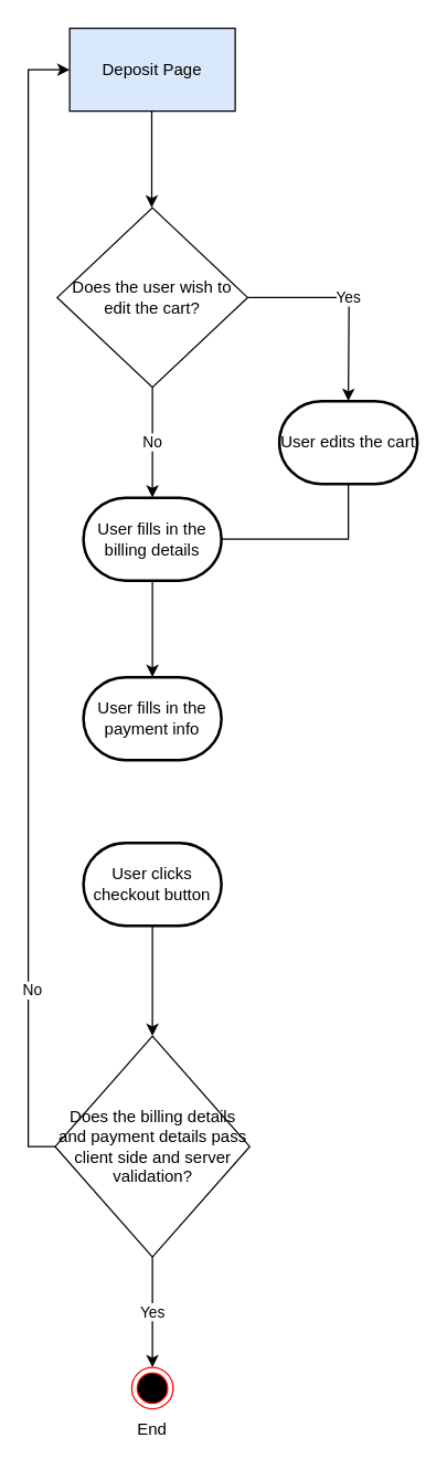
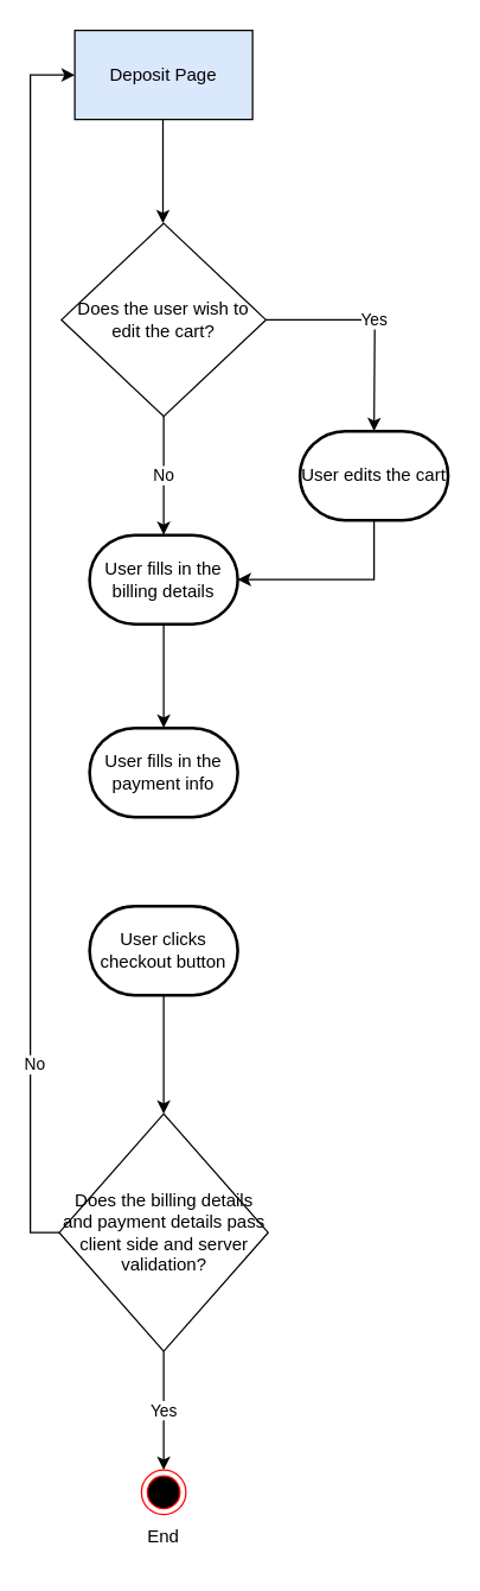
  <mxCell id="0" />
  <mxCell id="1" parent="0" />
  <mxCell id="2" style="edgeStyle=orthogonalEdgeStyle;rounded=0;orthogonalLoop=1;jettySize=auto;html=1;entryX=0.5;entryY=0;entryDx=0;entryDy=0;entryPerimeter=0;" edge="1" parent="1" source="3"><mxGeometry relative="1" as="geometry"><mxPoint x="109.5" y="150" as="targetPoint" /></mxGeometry></mxCell>
  <mxCell id="3" value="Deposit Page" style="rounded=0;whiteSpace=wrap;html=1;fillColor=#dae8fc;" vertex="1" parent="1"><mxGeometry x="50" y="20" width="120" height="60" as="geometry" /></mxCell>
  <mxCell id="4" value="No" style="edgeStyle=orthogonalEdgeStyle;rounded=0;orthogonalLoop=1;jettySize=auto;html=1;" edge="1" parent="1" source="6"><mxGeometry relative="1" as="geometry"><mxPoint x="110" y="360" as="targetPoint" /></mxGeometry></mxCell>
  <mxCell id="5" value="Yes" style="edgeStyle=orthogonalEdgeStyle;rounded=0;orthogonalLoop=1;jettySize=auto;html=1;" edge="1" parent="1" source="6"><mxGeometry relative="1" as="geometry"><mxPoint x="252" y="290" as="targetPoint" /></mxGeometry></mxCell>
  <mxCell id="6" value="&lt;div style=&quot;&quot;&gt;&lt;span style=&quot;background-color: initial;&quot;&gt;Does the user wish to edit the cart?&lt;/span&gt;&lt;/div&gt;" style="rhombus;whiteSpace=wrap;html=1;align=center;" vertex="1" parent="1"><mxGeometry x="41" y="150" width="138" height="130" as="geometry" /></mxCell>
  <mxCell id="7" style="edgeStyle=orthogonalEdgeStyle;rounded=0;orthogonalLoop=1;jettySize=auto;html=1;" edge="1" parent="1" source="8" target="9"><mxGeometry relative="1" as="geometry" /></mxCell>
  <mxCell id="8" value="User fills in the billing details" style="strokeWidth=2;html=1;shape=mxgraph.flowchart.terminator;whiteSpace=wrap;" vertex="1" parent="1"><mxGeometry x="60" y="360" width="100" height="60" as="geometry" /></mxCell>
  <mxCell id="9" value="User fills in the payment info" style="strokeWidth=2;html=1;shape=mxgraph.flowchart.terminator;whiteSpace=wrap;" vertex="1" parent="1"><mxGeometry x="60" y="490" width="100" height="60" as="geometry" /></mxCell>
  <mxCell id="10" style="edgeStyle=orthogonalEdgeStyle;rounded=0;orthogonalLoop=1;jettySize=auto;html=1;entryX=0;entryY=0.5;entryDx=0;entryDy=0;exitX=0;exitY=0.5;exitDx=0;exitDy=0;" edge="1" parent="1" source="13" target="3"><mxGeometry relative="1" as="geometry"><Array as="points"><mxPoint x="20" y="830" /><mxPoint x="20" y="50" /></Array></mxGeometry></mxCell>
  <mxCell id="11" value="No" style="edgeLabel;html=1;align=center;verticalAlign=middle;resizable=0;points=[];" vertex="1" connectable="0" parent="10"><mxGeometry x="-0.68" y="-2" relative="1" as="geometry"><mxPoint as="offset" /></mxGeometry></mxCell>
  <mxCell id="12" value="Yes" style="edgeStyle=orthogonalEdgeStyle;rounded=0;orthogonalLoop=1;jettySize=auto;html=1;entryX=0.5;entryY=0;entryDx=0;entryDy=0;" edge="1" parent="1" source="13" target="14"><mxGeometry relative="1" as="geometry" /></mxCell>
  <mxCell id="13" value="&lt;div style=&quot;&quot;&gt;&lt;span style=&quot;background-color: initial;&quot;&gt;Does the billing details and payment details pass client side and server validation?&lt;/span&gt;&lt;/div&gt;" style="rhombus;whiteSpace=wrap;html=1;align=center;" vertex="1" parent="1"><mxGeometry x="39.5" y="750" width="141" height="160" as="geometry" /></mxCell>
  <mxCell id="14" value="" style="ellipse;html=1;shape=endState;fillColor=#000000;strokeColor=#ff0000;" vertex="1" parent="1"><mxGeometry x="95" y="990" width="30" height="30" as="geometry" /></mxCell>
  <mxCell id="15" value="End" style="text;html=1;strokeColor=none;fillColor=none;align=center;verticalAlign=middle;whiteSpace=wrap;rounded=0;" vertex="1" parent="1"><mxGeometry x="80" y="1020" width="60" height="30" as="geometry" /></mxCell>
  <mxCell id="16" style="edgeStyle=orthogonalEdgeStyle;rounded=0;orthogonalLoop=1;jettySize=auto;html=1;entryX=0.5;entryY=0;entryDx=0;entryDy=0;" edge="1" parent="1" source="17" target="13"><mxGeometry relative="1" as="geometry" /></mxCell>
  <mxCell id="17" value="User clicks checkout button" style="strokeWidth=2;html=1;shape=mxgraph.flowchart.terminator;whiteSpace=wrap;" vertex="1" parent="1"><mxGeometry x="60" y="610" width="100" height="60" as="geometry" /></mxCell>
- <mxCell id="18" style="edgeStyle=orthogonalEdgeStyle;rounded=0;orthogonalLoop=1;jettySize=auto;html=1;entryX=1;entryY=0.5;entryDx=0;entryDy=0;entryPerimeter=0;endArrow=none;" edge="1" parent="1" source="19" target="8"><mxGeometry relative="1" as="geometry"><Array as="points"><mxPoint x="252" y="390" /></Array></mxGeometry></mxCell>
+ <mxCell id="18" style="edgeStyle=orthogonalEdgeStyle;rounded=0;orthogonalLoop=1;jettySize=auto;html=1;entryX=1;entryY=0.5;entryDx=0;entryDy=0;entryPerimeter=0;" edge="1" parent="1" source="19" target="8"><mxGeometry relative="1" as="geometry"><Array as="points"><mxPoint x="252" y="390" /></Array></mxGeometry></mxCell>
  <mxCell id="19" value="User edits the cart" style="strokeWidth=2;html=1;shape=mxgraph.flowchart.terminator;whiteSpace=wrap;" vertex="1" parent="1"><mxGeometry x="202" y="290" width="100" height="60" as="geometry" /></mxCell>
